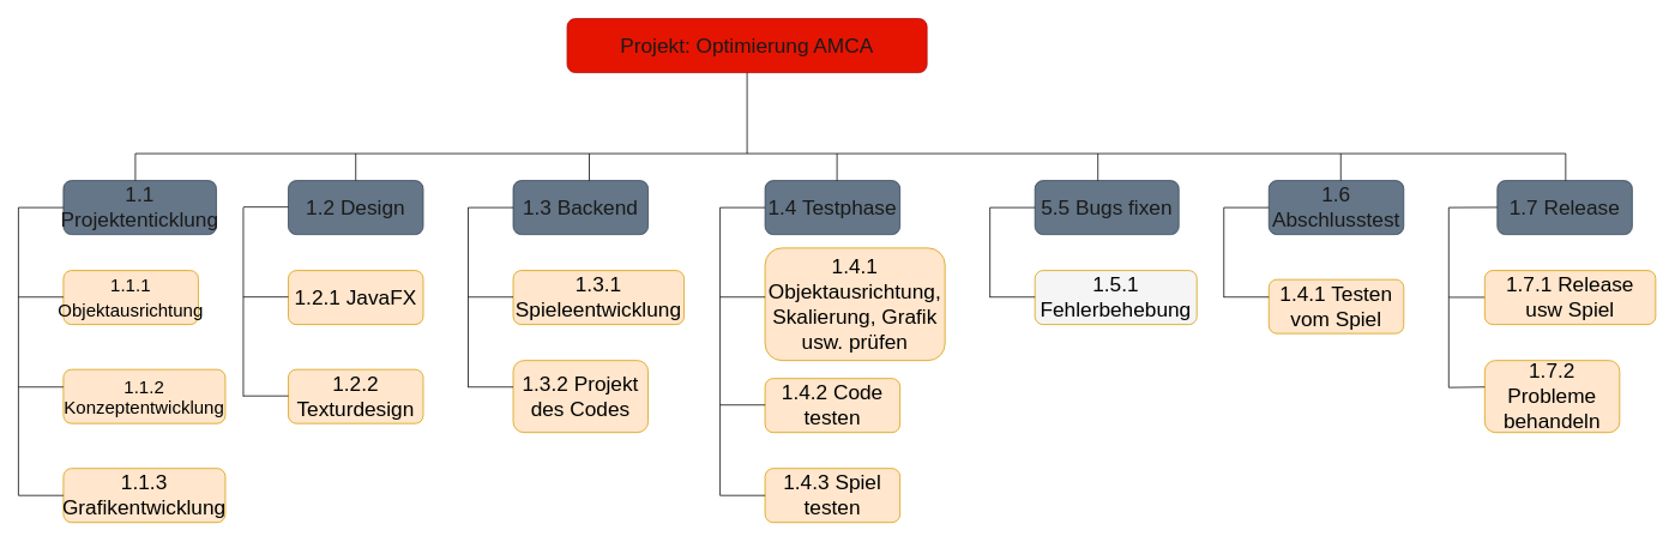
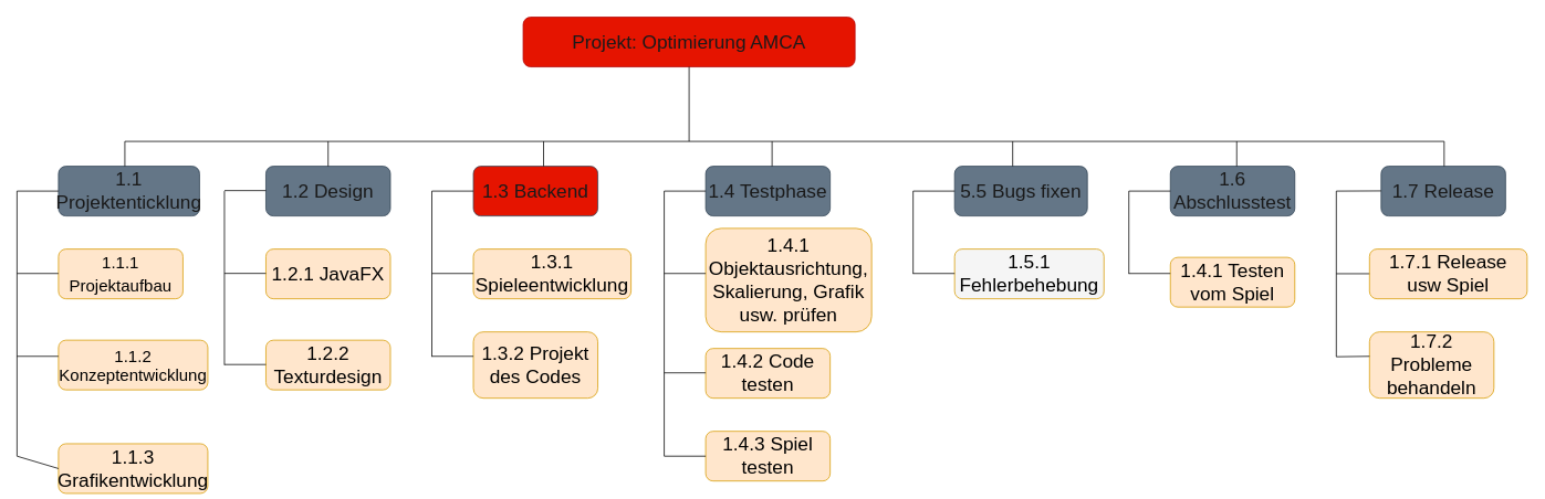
  <mxCell id="0" />
  <mxCell id="1" parent="0" />
  <mxCell id="2" value="&lt;span style=&quot;font-size: 23px;&quot;&gt;&lt;font color=&quot;#1a1a1a&quot;&gt;Projekt: Optimierung AMCA&lt;/font&gt;&lt;/span&gt;" style="rounded=1;whiteSpace=wrap;html=1;fillColor=#e51400;fontColor=#ffffff;strokeColor=#B20000;" parent="1" vertex="1"><mxGeometry x="630" y="20" width="400" height="60" as="geometry" /></mxCell>
  <mxCell id="3" value="" style="endArrow=none;html=1;rounded=0;fontFamily=Helvetica;fontSize=23;entryX=0.5;entryY=1;entryDx=0;entryDy=0;" parent="1" target="2" edge="1"><mxGeometry width="50" height="50" relative="1" as="geometry"><mxPoint x="830" y="170" as="sourcePoint" /><mxPoint x="470" y="210" as="targetPoint" /></mxGeometry></mxCell>
  <mxCell id="4" value="" style="endArrow=none;html=1;rounded=0;fontFamily=Helvetica;fontSize=23;" parent="1" edge="1"><mxGeometry width="50" height="50" relative="1" as="geometry"><mxPoint x="150" y="170" as="sourcePoint" /><mxPoint x="1740" y="170" as="targetPoint" /></mxGeometry></mxCell>
  <mxCell id="5" value="&lt;font color=&quot;#1a1a1a&quot;&gt;1.1 Projektenticklung&lt;/font&gt;" style="rounded=1;whiteSpace=wrap;html=1;fontFamily=Helvetica;fontSize=23;fillColor=#647687;fontColor=#ffffff;strokeColor=#314354;" parent="1" vertex="1"><mxGeometry x="70" y="200" width="170" height="60" as="geometry" /></mxCell>
  <mxCell id="6" value="&lt;font color=&quot;#1a1a1a&quot;&gt;1.2 Design&lt;/font&gt;" style="rounded=1;whiteSpace=wrap;html=1;fontFamily=Helvetica;fontSize=23;fillColor=#647687;fontColor=#ffffff;strokeColor=#314354;" parent="1" vertex="1"><mxGeometry x="320" y="200" width="150" height="60" as="geometry" /></mxCell>
- <mxCell id="7" value="&lt;font color=&quot;#1a1a1a&quot;&gt;1.3 Backend&lt;/font&gt;" style="rounded=1;whiteSpace=wrap;html=1;fontFamily=Helvetica;fontSize=23;fillColor=#647687;fontColor=#ffffff;strokeColor=#314354;" parent="1" vertex="1"><mxGeometry x="570" y="200" width="150" height="60" as="geometry" /></mxCell>
+ <mxCell id="7" value="&lt;font color=&quot;#1a1a1a&quot;&gt;1.3 Backend&lt;/font&gt;" style="rounded=1;whiteSpace=wrap;html=1;fontFamily=Helvetica;fontSize=23;fillColor=#e51400;fontColor=#ffffff;strokeColor=#314354;" parent="1" vertex="1"><mxGeometry x="570" y="200" width="150" height="60" as="geometry" /></mxCell>
  <mxCell id="8" value="&lt;font color=&quot;#1a1a1a&quot;&gt;1.4 Testphase&lt;/font&gt;" style="rounded=1;whiteSpace=wrap;html=1;fontFamily=Helvetica;fontSize=23;fillColor=#647687;fontColor=#ffffff;strokeColor=#314354;" parent="1" vertex="1"><mxGeometry x="850" y="200" width="150" height="60" as="geometry" /></mxCell>
  <mxCell id="9" value="&lt;font color=&quot;#1a1a1a&quot;&gt;5.5 Bugs fixen&lt;/font&gt;" style="rounded=1;whiteSpace=wrap;html=1;fontFamily=Helvetica;fontSize=23;fillColor=#647687;fontColor=#ffffff;strokeColor=#314354;" parent="1" vertex="1"><mxGeometry x="1150" y="200" width="160" height="60" as="geometry" /></mxCell>
  <mxCell id="10" value="&lt;font color=&quot;#1a1a1a&quot;&gt;1.6 Abschlusstest&lt;/font&gt;" style="rounded=1;whiteSpace=wrap;html=1;fontFamily=Helvetica;fontSize=23;fillColor=#647687;fontColor=#ffffff;strokeColor=#314354;" parent="1" vertex="1"><mxGeometry x="1410" y="200" width="150" height="60" as="geometry" /></mxCell>
- <mxCell id="11" value="&lt;font style=&quot;font-size: 20px;&quot;&gt;1.1.1 Objektausrichtung&lt;/font&gt;" style="rounded=1;whiteSpace=wrap;html=1;fontFamily=Helvetica;fontSize=23;fillColor=#ffe6cc;strokeColor=#d79b00;" parent="1" vertex="1"><mxGeometry x="70" y="300" width="150" height="60" as="geometry" /></mxCell>
+ <mxCell id="11" value="&lt;font style=&quot;font-size: 20px;&quot;&gt;1.1.1 Projektaufbau&lt;/font&gt;" style="rounded=1;whiteSpace=wrap;html=1;fontFamily=Helvetica;fontSize=23;fillColor=#ffe6cc;strokeColor=#d79b00;" parent="1" vertex="1"><mxGeometry x="70" y="300" width="150" height="60" as="geometry" /></mxCell>
  <mxCell id="12" value="&lt;p style=&quot;line-height: 90%;&quot;&gt;&lt;font style=&quot;font-size: 20px;&quot;&gt;1.1.2 Konzeptentwicklung&lt;/font&gt;&lt;/p&gt;" style="rounded=1;whiteSpace=wrap;html=1;fontFamily=Helvetica;fontSize=23;align=center;fillColor=#ffe6cc;strokeColor=#d79b00;" parent="1" vertex="1"><mxGeometry x="70" y="410" width="180" height="60" as="geometry" /></mxCell>
- <mxCell id="13" value="1.1.3 Grafikentwicklung" style="rounded=1;whiteSpace=wrap;html=1;fontFamily=Helvetica;fontSize=23;fillColor=#ffe6cc;strokeColor=#d79b00;" parent="1" vertex="1"><mxGeometry x="70" y="520" width="180" height="60" as="geometry" /></mxCell>
+ <mxCell id="13" value="1.1.3 Grafikentwicklung" style="rounded=1;whiteSpace=wrap;html=1;fontFamily=Helvetica;fontSize=23;fillColor=#ffe6cc;strokeColor=#d79b00;" parent="1" vertex="1"><mxGeometry x="70" y="535" width="180" height="60" as="geometry" /></mxCell>
  <mxCell id="14" value="1.2.1 JavaFX" style="rounded=1;whiteSpace=wrap;html=1;fontFamily=Helvetica;fontSize=23;fillColor=#ffe6cc;strokeColor=#d79b00;" parent="1" vertex="1"><mxGeometry x="320" y="300" width="150" height="60" as="geometry" /></mxCell>
  <mxCell id="15" value="1.2.2 Texturdesign" style="rounded=1;whiteSpace=wrap;html=1;fontFamily=Helvetica;fontSize=23;fillColor=#ffe6cc;strokeColor=#d79b00;" parent="1" vertex="1"><mxGeometry x="320" y="410" width="150" height="60" as="geometry" /></mxCell>
  <mxCell id="16" value="1.3.1 Spieleentwicklung" style="rounded=1;whiteSpace=wrap;html=1;fontFamily=Helvetica;fontSize=23;fillColor=#ffe6cc;strokeColor=#d79b00;" parent="1" vertex="1"><mxGeometry x="570" y="300" width="190" height="60" as="geometry" /></mxCell>
  <mxCell id="17" value="1.3.2 Projekt des Codes" style="rounded=1;whiteSpace=wrap;html=1;fontFamily=Helvetica;fontSize=23;fillColor=#ffe6cc;strokeColor=#d79b00;" parent="1" vertex="1"><mxGeometry x="570" y="400" width="150" height="80" as="geometry" /></mxCell>
  <mxCell id="18" value="1.4.1 Objektausrichtung, Skalierung, Grafik usw. prüfen" style="rounded=1;whiteSpace=wrap;html=1;fontFamily=Helvetica;fontSize=23;fillColor=#ffe6cc;strokeColor=#d79b00;" parent="1" vertex="1"><mxGeometry x="850" y="275" width="200" height="125" as="geometry" /></mxCell>
  <mxCell id="19" value="1.4.2 Code testen" style="rounded=1;whiteSpace=wrap;html=1;fontFamily=Helvetica;fontSize=23;fillColor=#ffe6cc;strokeColor=#d79b00;" parent="1" vertex="1"><mxGeometry x="850" y="420" width="150" height="60" as="geometry" /></mxCell>
  <mxCell id="20" value="1.4.3 Spiel testen" style="rounded=1;whiteSpace=wrap;html=1;fontFamily=Helvetica;fontSize=23;fillColor=#ffe6cc;strokeColor=#d79b00;" parent="1" vertex="1"><mxGeometry x="850" y="520" width="150" height="60" as="geometry" /></mxCell>
  <mxCell id="21" value="1.5.1 Fehlerbehebung" style="rounded=1;whiteSpace=wrap;html=1;fontFamily=Helvetica;fontSize=23;fillColor=#f5f5f5;strokeColor=#d79b00;" parent="1" vertex="1"><mxGeometry x="1150" y="300" width="180" height="60" as="geometry" /></mxCell>
  <mxCell id="22" value="1.4.1 Testen vom Spiel" style="rounded=1;whiteSpace=wrap;html=1;fontFamily=Helvetica;fontSize=23;fillColor=#ffe6cc;strokeColor=#d79b00;" parent="1" vertex="1"><mxGeometry x="1410" y="310" width="150" height="60" as="geometry" /></mxCell>
  <mxCell id="23" value="" style="endArrow=none;html=1;rounded=0;fontFamily=Helvetica;fontSize=23;" parent="1" edge="1"><mxGeometry width="50" height="50" relative="1" as="geometry"><mxPoint x="150" y="170" as="sourcePoint" /><mxPoint x="150" y="200" as="targetPoint" /></mxGeometry></mxCell>
  <mxCell id="24" value="" style="endArrow=none;html=1;rounded=0;fontFamily=Helvetica;fontSize=23;entryX=0.5;entryY=0;entryDx=0;entryDy=0;" parent="1" target="6" edge="1"><mxGeometry width="50" height="50" relative="1" as="geometry"><mxPoint x="395" y="170" as="sourcePoint" /><mxPoint x="170" y="220" as="targetPoint" /></mxGeometry></mxCell>
  <mxCell id="25" value="" style="endArrow=none;html=1;rounded=0;fontFamily=Helvetica;fontSize=23;" parent="1" edge="1"><mxGeometry width="50" height="50" relative="1" as="geometry"><mxPoint x="654.6" y="170" as="sourcePoint" /><mxPoint x="654.6" y="200" as="targetPoint" /></mxGeometry></mxCell>
  <mxCell id="26" value="" style="endArrow=none;html=1;rounded=0;fontFamily=Helvetica;fontSize=23;" parent="1" edge="1"><mxGeometry width="50" height="50" relative="1" as="geometry"><mxPoint x="930" y="170" as="sourcePoint" /><mxPoint x="930" y="200" as="targetPoint" /></mxGeometry></mxCell>
  <mxCell id="27" value="" style="endArrow=none;html=1;rounded=0;fontFamily=Helvetica;fontSize=23;" parent="1" edge="1"><mxGeometry width="50" height="50" relative="1" as="geometry"><mxPoint x="1220" y="170" as="sourcePoint" /><mxPoint x="1220" y="200" as="targetPoint" /></mxGeometry></mxCell>
  <mxCell id="28" value="" style="endArrow=none;html=1;rounded=0;fontFamily=Helvetica;fontSize=23;" parent="1" edge="1"><mxGeometry width="50" height="50" relative="1" as="geometry"><mxPoint x="1490" y="170" as="sourcePoint" /><mxPoint x="1490" y="200" as="targetPoint" /></mxGeometry></mxCell>
  <mxCell id="29" value="" style="endArrow=none;html=1;rounded=0;fontFamily=Helvetica;fontSize=23;exitX=0;exitY=0.5;exitDx=0;exitDy=0;" parent="1" source="5" edge="1"><mxGeometry width="50" height="50" relative="1" as="geometry"><mxPoint x="790" y="490" as="sourcePoint" /><mxPoint x="20" y="230" as="targetPoint" /></mxGeometry></mxCell>
  <mxCell id="30" value="" style="endArrow=none;html=1;rounded=0;fontFamily=Helvetica;fontSize=23;" parent="1" edge="1"><mxGeometry width="50" height="50" relative="1" as="geometry"><mxPoint x="20" y="230" as="sourcePoint" /><mxPoint x="20" y="550" as="targetPoint" /></mxGeometry></mxCell>
  <mxCell id="31" value="" style="endArrow=none;html=1;rounded=0;fontFamily=Helvetica;fontSize=23;entryX=0;entryY=0.5;entryDx=0;entryDy=0;" parent="1" target="13" edge="1"><mxGeometry width="50" height="50" relative="1" as="geometry"><mxPoint x="20" y="550" as="sourcePoint" /><mxPoint x="-70" y="440" as="targetPoint" /></mxGeometry></mxCell>
  <mxCell id="32" value="" style="endArrow=none;html=1;rounded=0;fontFamily=Helvetica;fontSize=23;exitX=0;exitY=0.5;exitDx=0;exitDy=0;" parent="1" edge="1"><mxGeometry width="50" height="50" relative="1" as="geometry"><mxPoint x="70" y="329.47" as="sourcePoint" /><mxPoint x="20" y="329.47" as="targetPoint" /></mxGeometry></mxCell>
  <mxCell id="33" value="" style="endArrow=none;html=1;rounded=0;fontFamily=Helvetica;fontSize=23;exitX=0;exitY=0.5;exitDx=0;exitDy=0;" parent="1" edge="1"><mxGeometry width="50" height="50" relative="1" as="geometry"><mxPoint x="70" y="429.47" as="sourcePoint" /><mxPoint x="20" y="429.47" as="targetPoint" /></mxGeometry></mxCell>
  <mxCell id="34" value="" style="endArrow=none;html=1;rounded=0;fontFamily=Helvetica;fontSize=23;exitX=0;exitY=0.5;exitDx=0;exitDy=0;" parent="1" edge="1"><mxGeometry width="50" height="50" relative="1" as="geometry"><mxPoint x="320" y="229.38" as="sourcePoint" /><mxPoint x="270" y="229.38" as="targetPoint" /></mxGeometry></mxCell>
  <mxCell id="35" value="" style="endArrow=none;html=1;rounded=0;fontFamily=Helvetica;fontSize=23;" parent="1" edge="1"><mxGeometry width="50" height="50" relative="1" as="geometry"><mxPoint x="270" y="230" as="sourcePoint" /><mxPoint x="270" y="440" as="targetPoint" /></mxGeometry></mxCell>
  <mxCell id="36" value="" style="endArrow=none;html=1;rounded=0;fontFamily=Helvetica;fontSize=23;exitX=0;exitY=0.5;exitDx=0;exitDy=0;" parent="1" edge="1"><mxGeometry width="50" height="50" relative="1" as="geometry"><mxPoint x="320" y="329.37" as="sourcePoint" /><mxPoint x="270" y="329.37" as="targetPoint" /></mxGeometry></mxCell>
  <mxCell id="37" value="" style="endArrow=none;html=1;rounded=0;fontFamily=Helvetica;fontSize=23;exitX=0;exitY=0.5;exitDx=0;exitDy=0;" parent="1" edge="1"><mxGeometry width="50" height="50" relative="1" as="geometry"><mxPoint x="320" y="439.37" as="sourcePoint" /><mxPoint x="270" y="439.37" as="targetPoint" /></mxGeometry></mxCell>
  <mxCell id="38" value="" style="endArrow=none;html=1;rounded=0;fontFamily=Helvetica;fontSize=23;exitX=0;exitY=0.5;exitDx=0;exitDy=0;" parent="1" edge="1"><mxGeometry width="50" height="50" relative="1" as="geometry"><mxPoint x="570" y="230" as="sourcePoint" /><mxPoint x="520" y="230" as="targetPoint" /></mxGeometry></mxCell>
  <mxCell id="39" value="" style="endArrow=none;html=1;rounded=0;fontFamily=Helvetica;fontSize=23;" parent="1" edge="1"><mxGeometry width="50" height="50" relative="1" as="geometry"><mxPoint x="520" y="230" as="sourcePoint" /><mxPoint x="520" y="430" as="targetPoint" /></mxGeometry></mxCell>
  <mxCell id="40" value="" style="endArrow=none;html=1;rounded=0;fontFamily=Helvetica;fontSize=23;exitX=0;exitY=0.5;exitDx=0;exitDy=0;" parent="1" edge="1"><mxGeometry width="50" height="50" relative="1" as="geometry"><mxPoint x="570" y="329.47" as="sourcePoint" /><mxPoint x="520" y="329.47" as="targetPoint" /></mxGeometry></mxCell>
  <mxCell id="41" value="" style="endArrow=none;html=1;rounded=0;fontFamily=Helvetica;fontSize=23;exitX=0;exitY=0.5;exitDx=0;exitDy=0;" parent="1" edge="1"><mxGeometry width="50" height="50" relative="1" as="geometry"><mxPoint x="570" y="429.47" as="sourcePoint" /><mxPoint x="520" y="429.47" as="targetPoint" /></mxGeometry></mxCell>
  <mxCell id="42" value="" style="endArrow=none;html=1;rounded=0;fontFamily=Helvetica;fontSize=23;exitX=0;exitY=0.5;exitDx=0;exitDy=0;" parent="1" edge="1"><mxGeometry width="50" height="50" relative="1" as="geometry"><mxPoint x="850" y="230" as="sourcePoint" /><mxPoint x="800" y="230" as="targetPoint" /></mxGeometry></mxCell>
  <mxCell id="43" value="" style="endArrow=none;html=1;rounded=0;fontFamily=Helvetica;fontSize=23;" parent="1" edge="1"><mxGeometry width="50" height="50" relative="1" as="geometry"><mxPoint x="800" y="230" as="sourcePoint" /><mxPoint x="800" y="550" as="targetPoint" /></mxGeometry></mxCell>
  <mxCell id="44" value="" style="endArrow=none;html=1;rounded=0;fontFamily=Helvetica;fontSize=23;entryX=0;entryY=0.5;entryDx=0;entryDy=0;" parent="1" edge="1"><mxGeometry width="50" height="50" relative="1" as="geometry"><mxPoint x="800" y="550" as="sourcePoint" /><mxPoint x="850" y="550" as="targetPoint" /></mxGeometry></mxCell>
  <mxCell id="45" value="" style="endArrow=none;html=1;rounded=0;fontFamily=Helvetica;fontSize=23;exitX=0;exitY=0.5;exitDx=0;exitDy=0;" parent="1" edge="1"><mxGeometry width="50" height="50" relative="1" as="geometry"><mxPoint x="850" y="329.47" as="sourcePoint" /><mxPoint x="800" y="329.47" as="targetPoint" /></mxGeometry></mxCell>
  <mxCell id="46" value="" style="endArrow=none;html=1;rounded=0;fontFamily=Helvetica;fontSize=23;exitX=0;exitY=0.5;exitDx=0;exitDy=0;" parent="1" edge="1"><mxGeometry width="50" height="50" relative="1" as="geometry"><mxPoint x="850" y="449.41" as="sourcePoint" /><mxPoint x="800" y="449.41" as="targetPoint" /></mxGeometry></mxCell>
  <mxCell id="47" value="" style="endArrow=none;html=1;rounded=0;fontFamily=Helvetica;fontSize=23;exitX=0;exitY=0.5;exitDx=0;exitDy=0;" parent="1" edge="1"><mxGeometry width="50" height="50" relative="1" as="geometry"><mxPoint x="1150" y="230" as="sourcePoint" /><mxPoint x="1100" y="230" as="targetPoint" /></mxGeometry></mxCell>
  <mxCell id="48" value="" style="endArrow=none;html=1;rounded=0;fontFamily=Helvetica;fontSize=23;" parent="1" edge="1"><mxGeometry width="50" height="50" relative="1" as="geometry"><mxPoint x="1100" y="230" as="sourcePoint" /><mxPoint x="1100" y="330" as="targetPoint" /></mxGeometry></mxCell>
  <mxCell id="49" value="" style="endArrow=none;html=1;rounded=0;fontFamily=Helvetica;fontSize=23;exitX=0;exitY=0.5;exitDx=0;exitDy=0;" parent="1" edge="1"><mxGeometry width="50" height="50" relative="1" as="geometry"><mxPoint x="1150" y="329.47" as="sourcePoint" /><mxPoint x="1100" y="329.47" as="targetPoint" /></mxGeometry></mxCell>
  <mxCell id="50" value="" style="endArrow=none;html=1;rounded=0;fontFamily=Helvetica;fontSize=23;exitX=0;exitY=0.5;exitDx=0;exitDy=0;" parent="1" edge="1"><mxGeometry width="50" height="50" relative="1" as="geometry"><mxPoint x="1410" y="230" as="sourcePoint" /><mxPoint x="1360" y="230" as="targetPoint" /></mxGeometry></mxCell>
  <mxCell id="51" value="" style="endArrow=none;html=1;rounded=0;fontFamily=Helvetica;fontSize=23;" parent="1" edge="1"><mxGeometry width="50" height="50" relative="1" as="geometry"><mxPoint x="1360" y="230" as="sourcePoint" /><mxPoint x="1360" y="330" as="targetPoint" /></mxGeometry></mxCell>
  <mxCell id="52" value="" style="endArrow=none;html=1;rounded=0;fontFamily=Helvetica;fontSize=23;exitX=0;exitY=0.5;exitDx=0;exitDy=0;" parent="1" edge="1"><mxGeometry width="50" height="50" relative="1" as="geometry"><mxPoint x="1410" y="329.47" as="sourcePoint" /><mxPoint x="1360" y="329.47" as="targetPoint" /></mxGeometry></mxCell>
  <mxCell id="53" value="&lt;font color=&quot;#1a1a1a&quot;&gt;1.7 Release&lt;/font&gt;" style="rounded=1;whiteSpace=wrap;html=1;fontFamily=Helvetica;fontSize=23;fillColor=#647687;fontColor=#ffffff;strokeColor=#314354;" parent="1" vertex="1"><mxGeometry x="1664" y="200" width="150" height="60" as="geometry" /></mxCell>
  <mxCell id="54" value="1.7.2 Probleme behandeln" style="rounded=1;whiteSpace=wrap;html=1;fontFamily=Helvetica;fontSize=23;fillColor=#ffe6cc;strokeColor=#d79b00;" parent="1" vertex="1"><mxGeometry x="1650" y="400" width="150" height="80" as="geometry" /></mxCell>
  <mxCell id="55" value="" style="endArrow=none;html=1;rounded=0;fontFamily=Helvetica;fontSize=23;" parent="1" edge="1"><mxGeometry width="50" height="50" relative="1" as="geometry"><mxPoint x="1740" y="170" as="sourcePoint" /><mxPoint x="1740" y="200" as="targetPoint" /></mxGeometry></mxCell>
  <mxCell id="56" value="" style="endArrow=none;html=1;rounded=0;fontFamily=Helvetica;fontSize=23;exitX=0;exitY=0.5;exitDx=0;exitDy=0;" parent="1" edge="1"><mxGeometry width="50" height="50" relative="1" as="geometry"><mxPoint x="1664" y="229.76" as="sourcePoint" /><mxPoint x="1610" y="230" as="targetPoint" /></mxGeometry></mxCell>
  <mxCell id="57" value="" style="endArrow=none;html=1;rounded=0;fontFamily=Helvetica;fontSize=23;" parent="1" edge="1"><mxGeometry width="50" height="50" relative="1" as="geometry"><mxPoint x="1610" y="230" as="sourcePoint" /><mxPoint x="1610" y="430" as="targetPoint" /></mxGeometry></mxCell>
  <mxCell id="58" value="" style="endArrow=none;html=1;rounded=0;fontFamily=Helvetica;fontSize=23;exitX=0;exitY=0.5;exitDx=0;exitDy=0;" parent="1" edge="1"><mxGeometry width="50" height="50" relative="1" as="geometry"><mxPoint x="1660" y="329.76" as="sourcePoint" /><mxPoint x="1610" y="329.76" as="targetPoint" /></mxGeometry></mxCell>
  <mxCell id="59" value="" style="endArrow=none;html=1;rounded=0;fontFamily=Helvetica;fontSize=23;exitX=0;exitY=0.5;exitDx=0;exitDy=0;" parent="1" edge="1"><mxGeometry width="50" height="50" relative="1" as="geometry"><mxPoint x="1650" y="429.47" as="sourcePoint" /><mxPoint x="1610" y="430" as="targetPoint" /></mxGeometry></mxCell>
  <mxCell id="60" value="1.7.1 Release usw Spiel" style="rounded=1;whiteSpace=wrap;html=1;fontFamily=Helvetica;fontSize=23;fillColor=#ffe6cc;strokeColor=#d79b00;" parent="1" vertex="1"><mxGeometry x="1650" y="300" width="190" height="60" as="geometry" /></mxCell>
